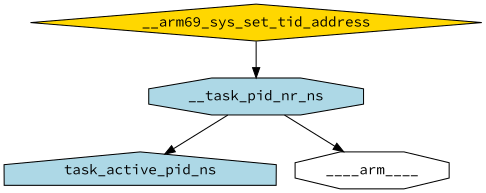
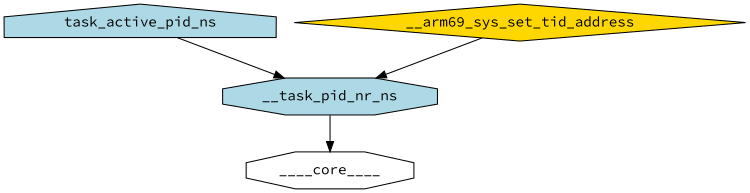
  digraph {
    fontname="Source Code Pro"
    node [color=black fillcolor=lightblue fontname="Source Code Pro" shape=octagon style=filled]
    edge [color=black fontname="Source Code Pro"]
    task_active_pid_ns [shape=house]
    n2 [fillcolor=gold label=__arm69_sys_set_tid_address shape=diamond]
    __task_pid_nr_ns
-   ____core____ [color=kernel fillcolor=white label=____arm____]
+   ____core____ [color=kernel fillcolor=white]
    n2 -> __task_pid_nr_ns
-   __task_pid_nr_ns -> task_active_pid_ns
+   task_active_pid_ns -> __task_pid_nr_ns
    __task_pid_nr_ns -> ____core____
  }
